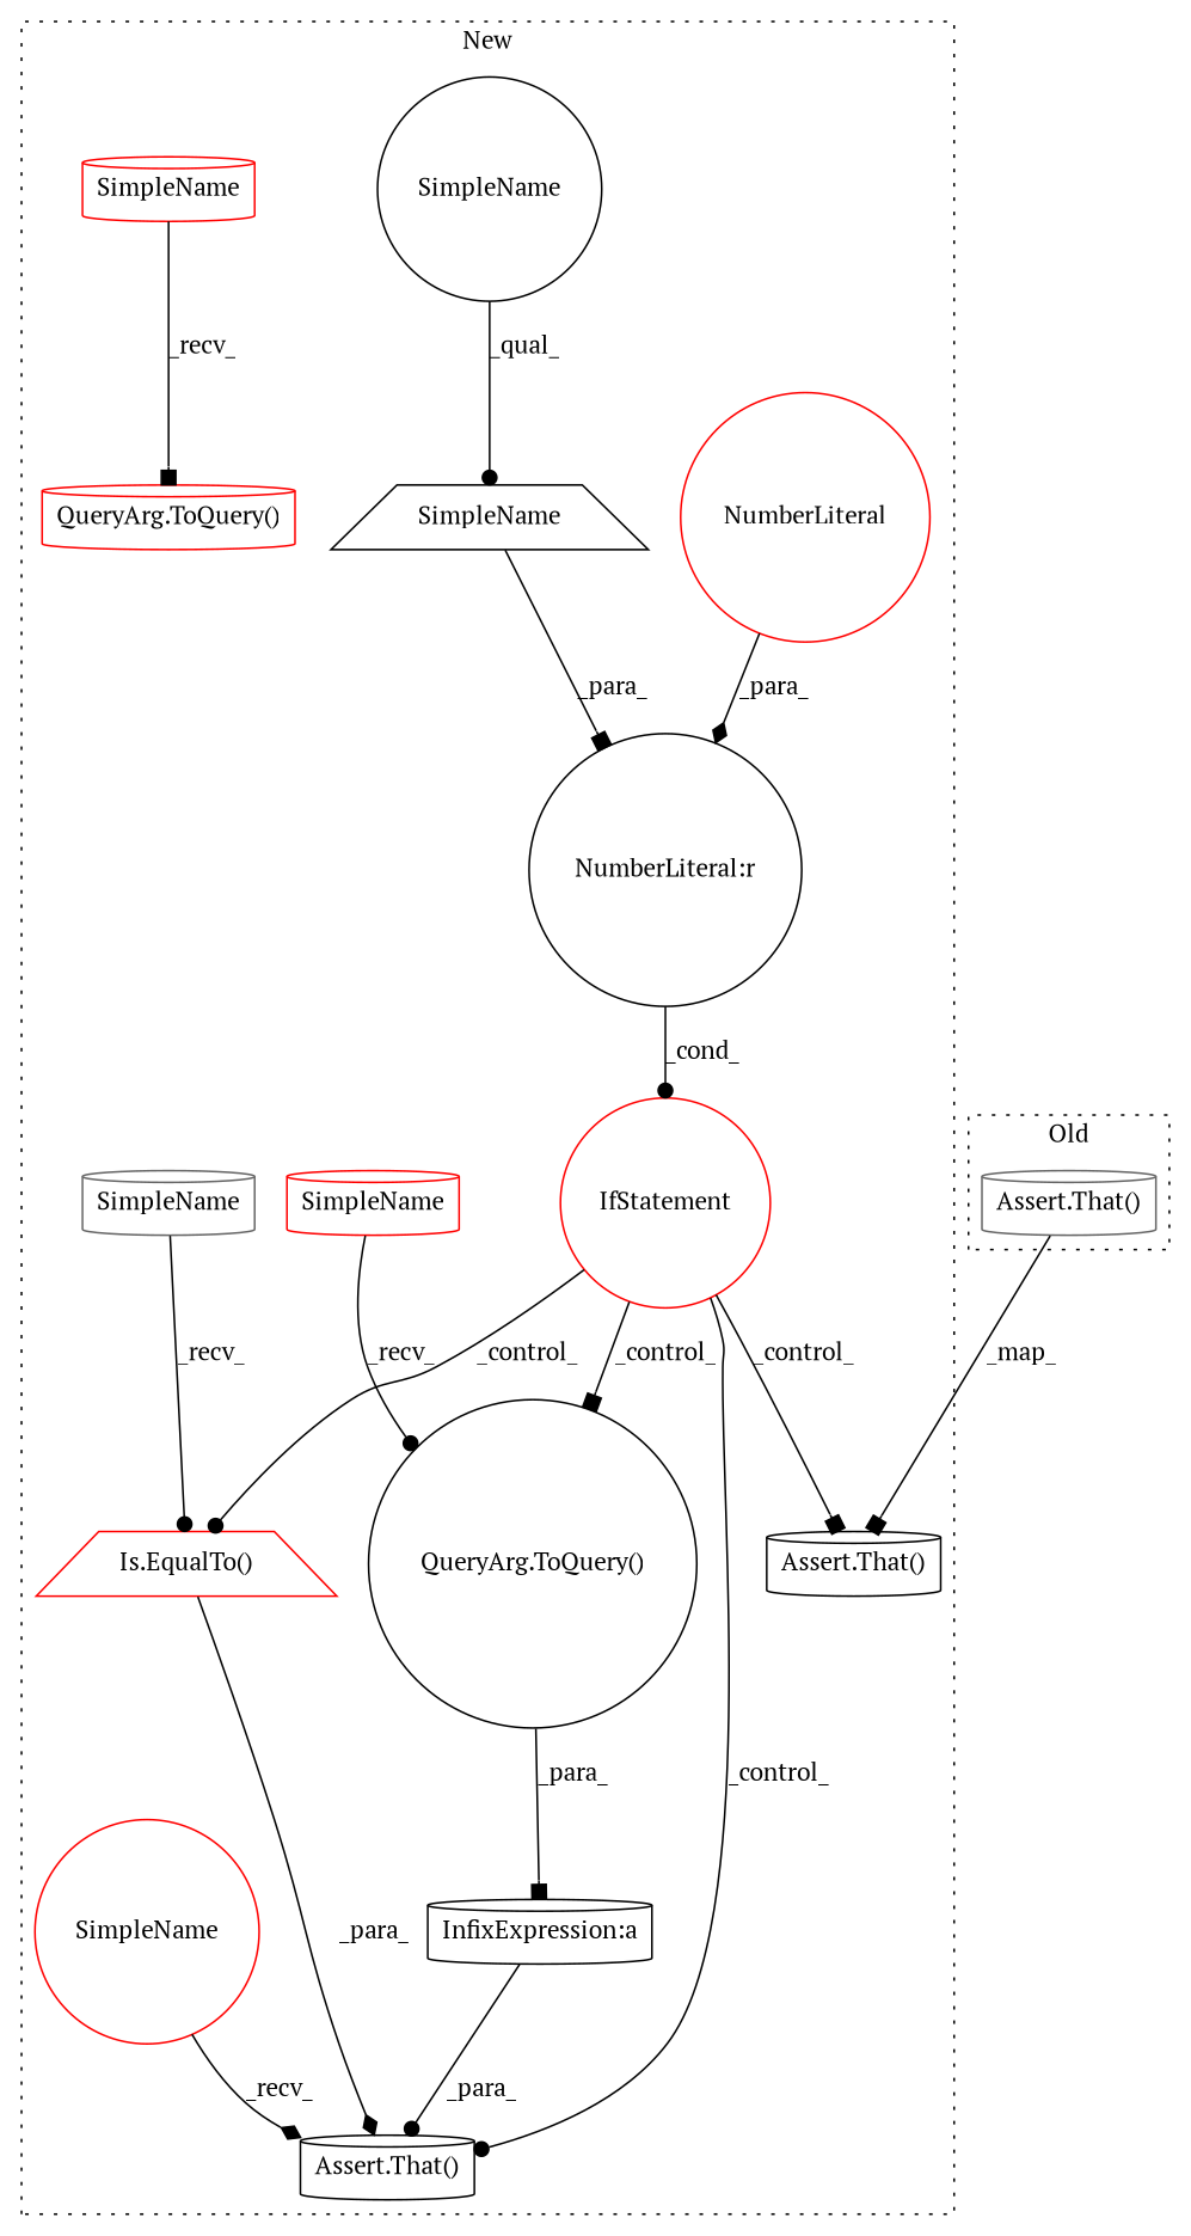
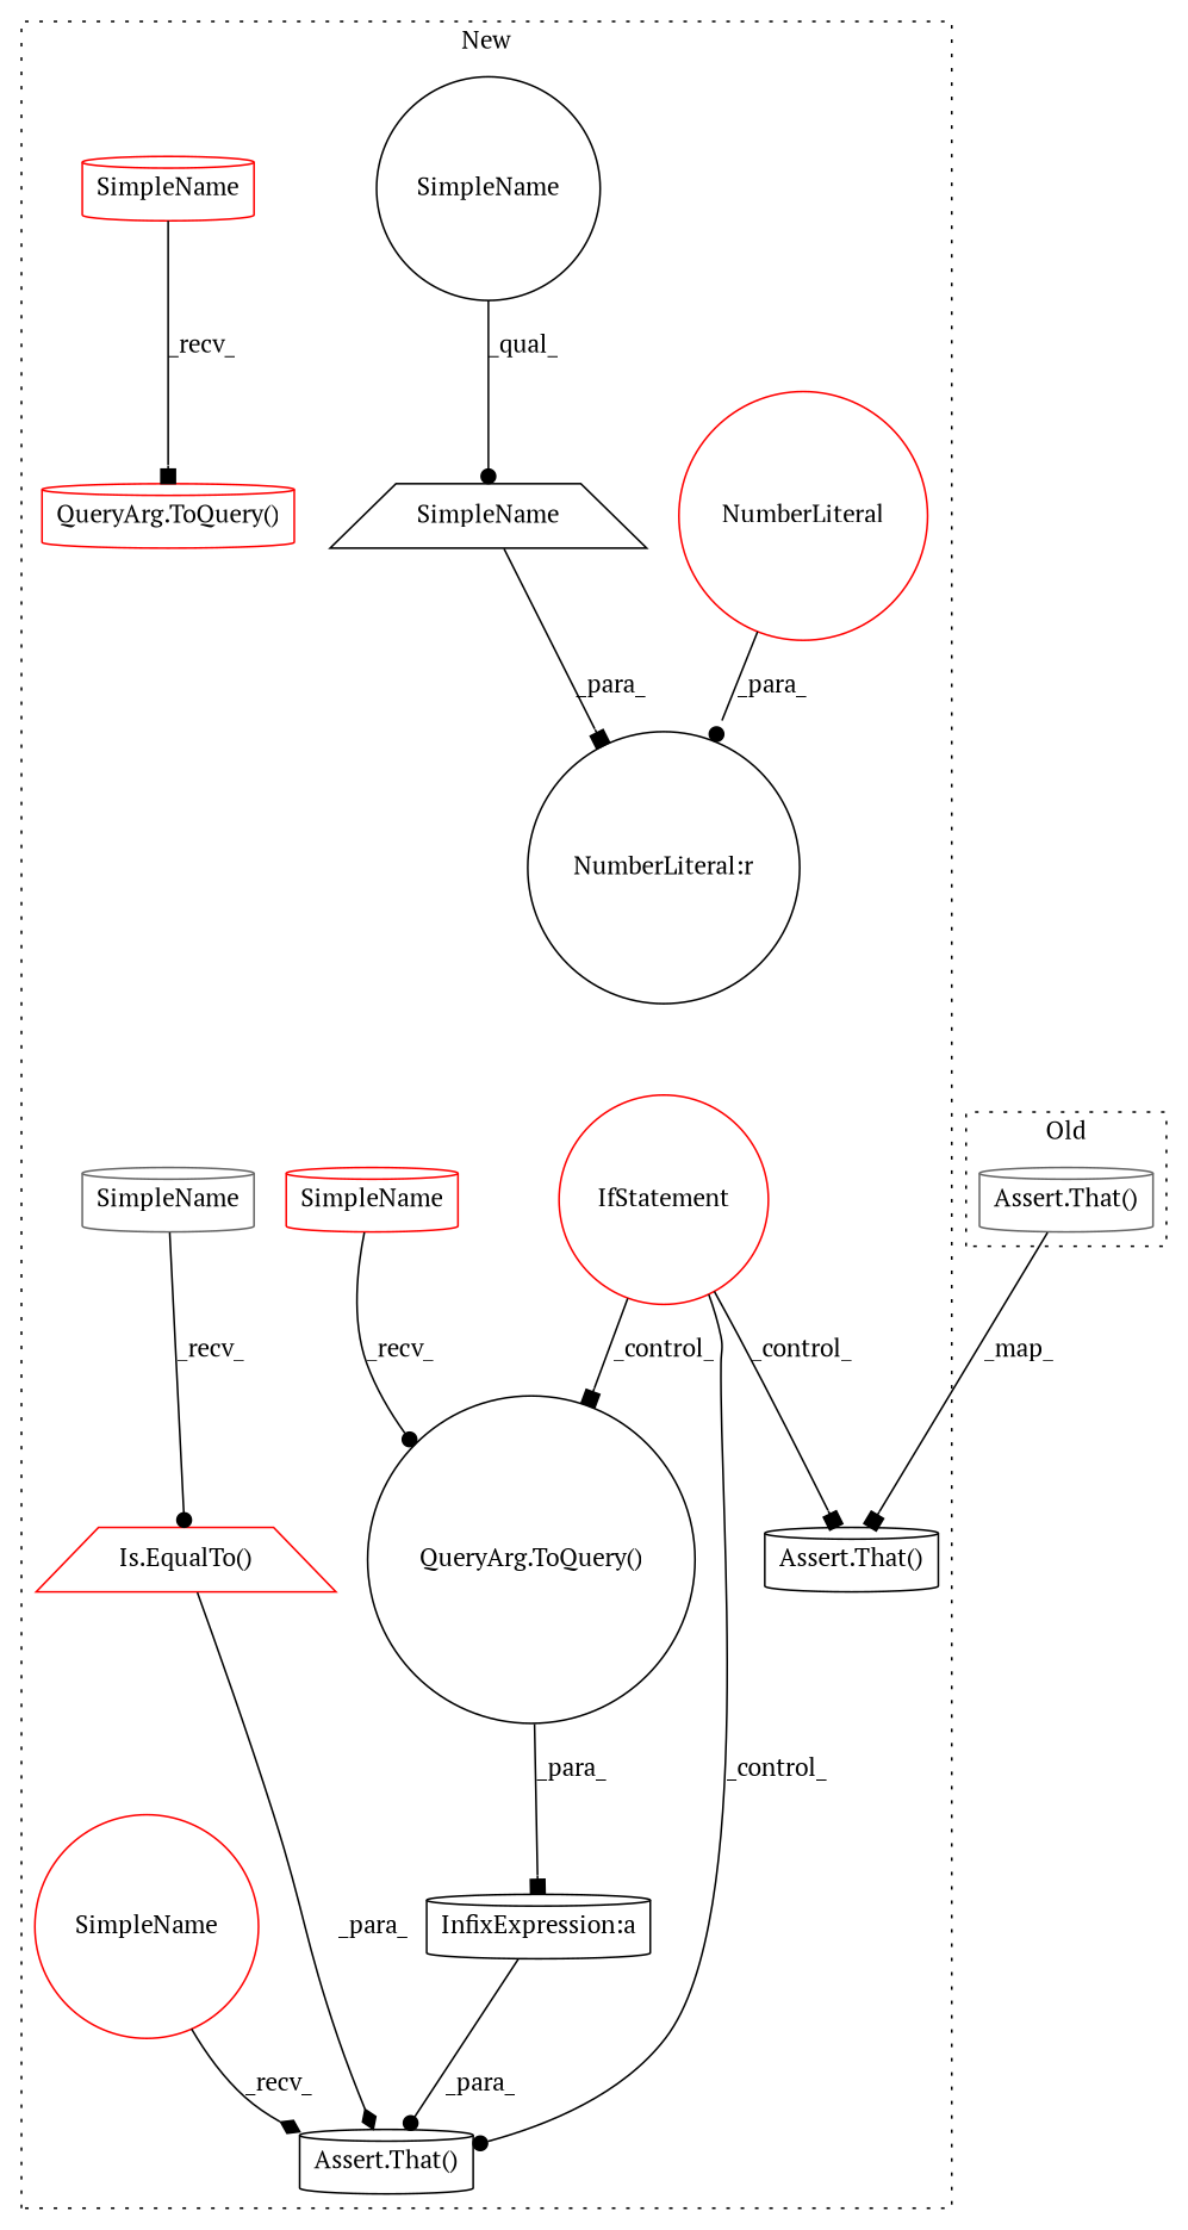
  digraph {
    fontname="PT Serif"
    node [a=32 color=black fontname="PT Serif" l="5,1" s=13686 shape=cylinder]
    edge [arrowhead=dot fontname="PT Serif"]
    n1 [label="Assert.That()" s="13921,14013"]
    n2 [a=27 l=4 label="NumberLiteral:r" s=13696 shape=circle]
    n3 [a=34 color=red l=1 label=NumberLiteral s=13700 shape=circle]
    n4 [a=25 color=red l="9,2" label=IfStatement s="13677,13701" shape=circle]
    n5 [l=9 label="QueryArg.ToQuery()" s=14040 shape=circle]
    n6 [a=42 l=10 label=SimpleName shape=trapezium]
    n7 [a=27 l=-13 label="InfixExpression:a" s=14049]
    n8 [label="Assert.That()" s="14031,14109"]
    n9 [color=red l="8,1" label="Is.EqualTo()" s="14099,14108" shape=trapezium]
    n10 [color=red l=9 label="QueryArg.ToQuery()" s=13590]
    n11 [a=42 l=4 label=SimpleName shape=circle]
    n12 [a=42 color=red l=3 label=SimpleName s=14036]
    n13 [a=42 color=red l=3 label=SimpleName s=13586]
    n14 [a=42 color=gray40 l=2 label=SimpleName s=14096]
    n15 [a=42 color=red l=6 label=SimpleName s=14024 shape=circle]
    n16 [color=gray40 label="Assert.That()" s="10724,10801"]
    subgraph cluster_1 {
      label=New
      style=dotted
      n1
      n2
      n3
      n4
      n5
      n6
      n7
      n8
      n9
      n10
      n11
      n12
      n13
      n14
      n15
    }
    subgraph cluster_2 {
      label=Old
      style=dotted
      n16
    }
-   n2 -> n4 [label=_cond_]
-   n3 -> n2 [arrowhead=diamond label=_para_]
+   n3 -> n2 [label=_para_]
    n4 -> n1 [arrowhead=box label=_control_]
    n4 -> n5 [arrowhead=box label=_control_]
    n4 -> n8 [label=_control_]
-   n4 -> n9 [label=_control_]
    n5 -> n7 [arrowhead=box label=_para_]
    n6 -> n2 [arrowhead=box label=_para_]
    n7 -> n8 [label=_para_]
    n9 -> n8 [arrowhead=diamond label=_para_]
    n11 -> n6 [label=_qual_]
    n12 -> n5 [label=_recv_]
    n13 -> n10 [arrowhead=box label=_recv_]
    n14 -> n9 [label=_recv_]
    n15 -> n8 [arrowhead=diamond label=_recv_]
    n16 -> n1 [arrowhead=box label=_map_]
  }
